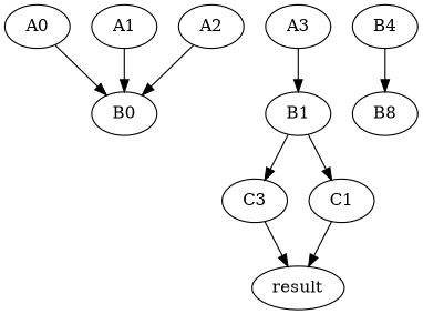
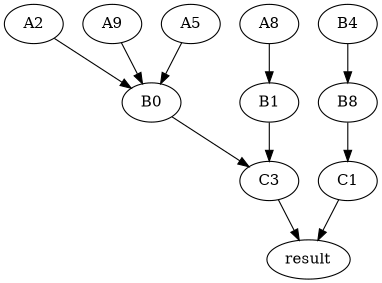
  digraph {
-   A0
+   A0 [label=A9]
    B0
    n3 [label=C3]
    result
-   A1
+   A1 [label=A5]
    A2
-   A3
+   A3 [label=A8]
    B1
    n9 [label=B8]
    B4
    C1
    A0 -> B0
+   B0 -> n3
    n3 -> result
    A1 -> B0
    A2 -> B0
    A3 -> B1
    B1 -> n3
-   B1 -> C1
+   n9 -> C1
    B4 -> n9
    C1 -> result
  }
